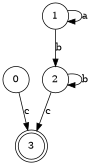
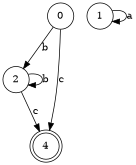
  digraph {
    rankdir=TB
    node [shape=circle]
    n1 [label=0]
    n2 [label=2]
-   n3 [label=3 shape=doublecircle]
+   n3 [label=4 shape=doublecircle]
    n4 [label=1]
-   n4 -> n2 [label=b]
+   n1 -> n2 [label=b]
    n1 -> n3 [label=c]
    n2 -> n2 [label=b]
    n2 -> n3 [label=c]
    n4 -> n4 [label=a]
  }
